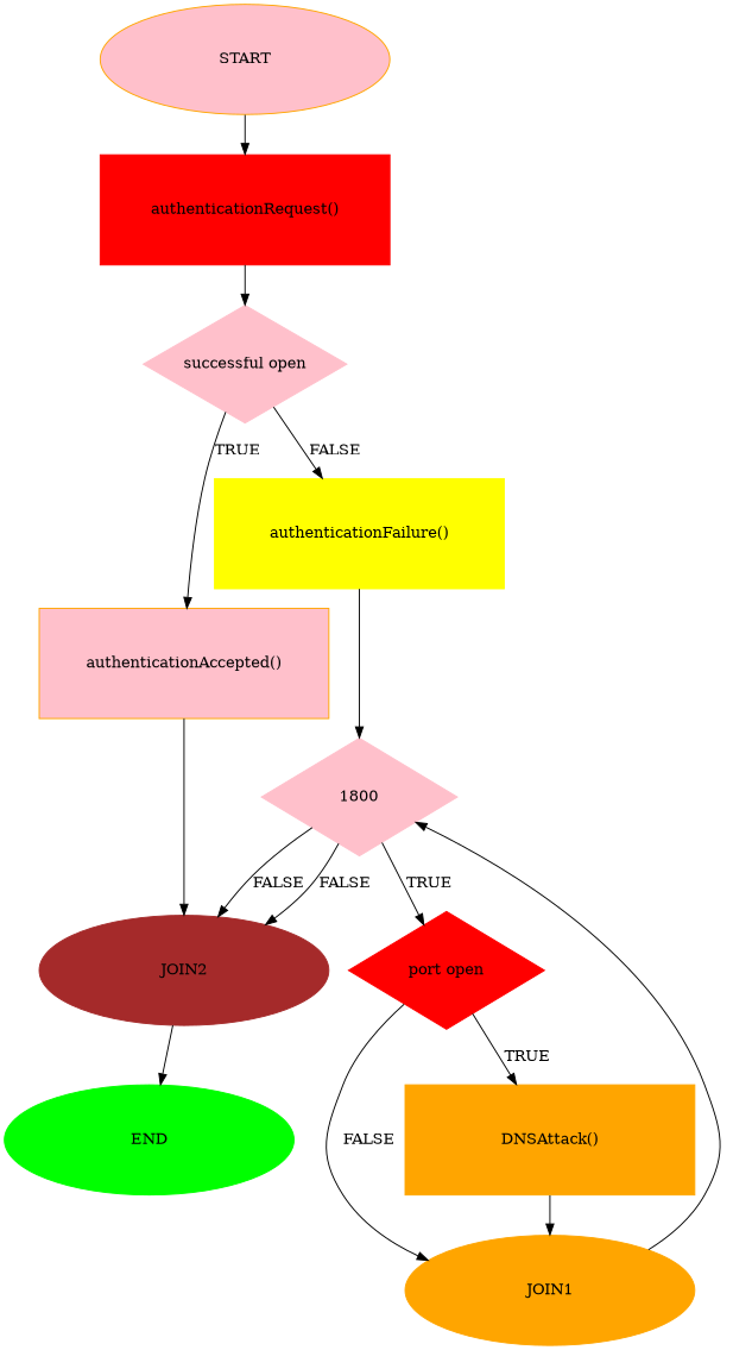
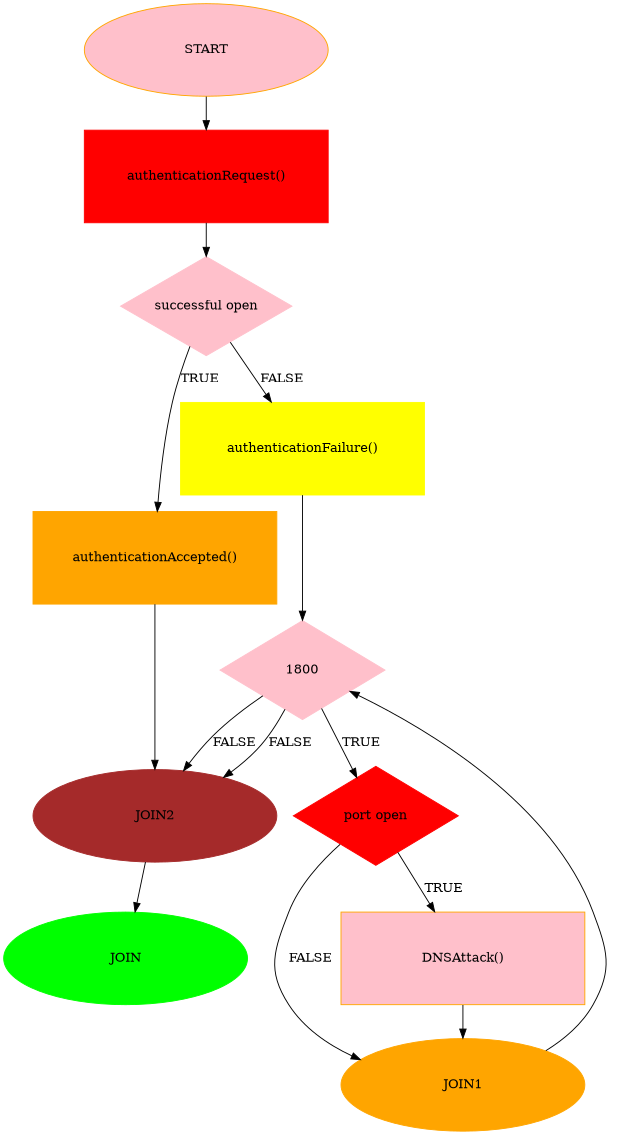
  digraph {
    node [color=orange style=filled]
    n1 [fillcolor=pink height=1.4 label=START width=3.7]
    n2 [color=red height=1.4 label="authenticationRequest()" shape=box width=3.7]
    n3 [color=pink height=1.5 label="successful open" shape=diamond width=2.5]
-   n4 [height=1.4 label="authenticationAccepted()" shape=box width=3.7 fillcolor=pink]
+   n4 [height=1.4 label="authenticationAccepted()" shape=box width=3.7]
    n5 [color=yellow height=1.4 label="authenticationFailure()" shape=box width=3.7]
    n6 [color=brown height=1.4 label=JOIN2 width=3.7]
    n7 [color=pink height=1.5 label=1800 shape=diamond width=2.5]
-   n8 [color=green height=1.4 label=END width=3.7]
+   n8 [color=green height=1.4 label=JOIN width=3.7]
    n9 [color=red height=1.5 label="port open" shape=diamond width=2.5]
    n10 [height=1.4 label=JOIN1 width=3.7]
-   n11 [height=1.4 label="DNSAttack()" shape=box width=3.7]
+   n11 [height=1.4 label="DNSAttack()" shape=box width=3.7 fillcolor=pink]
    n1 -> n2
    n2 -> n3
    n3 -> n4 [label=TRUE]
    n3 -> n5 [label=FALSE]
    n4 -> n6
    n5 -> n7
    n6 -> n8
    n7 -> n6 [label=FALSE]
    n7 -> n6 [label=FALSE]
    n7 -> n9 [label=TRUE]
    n9 -> n10 [label=FALSE]
    n9 -> n11 [label=TRUE]
    n10 -> n7
    n11 -> n10
  }
